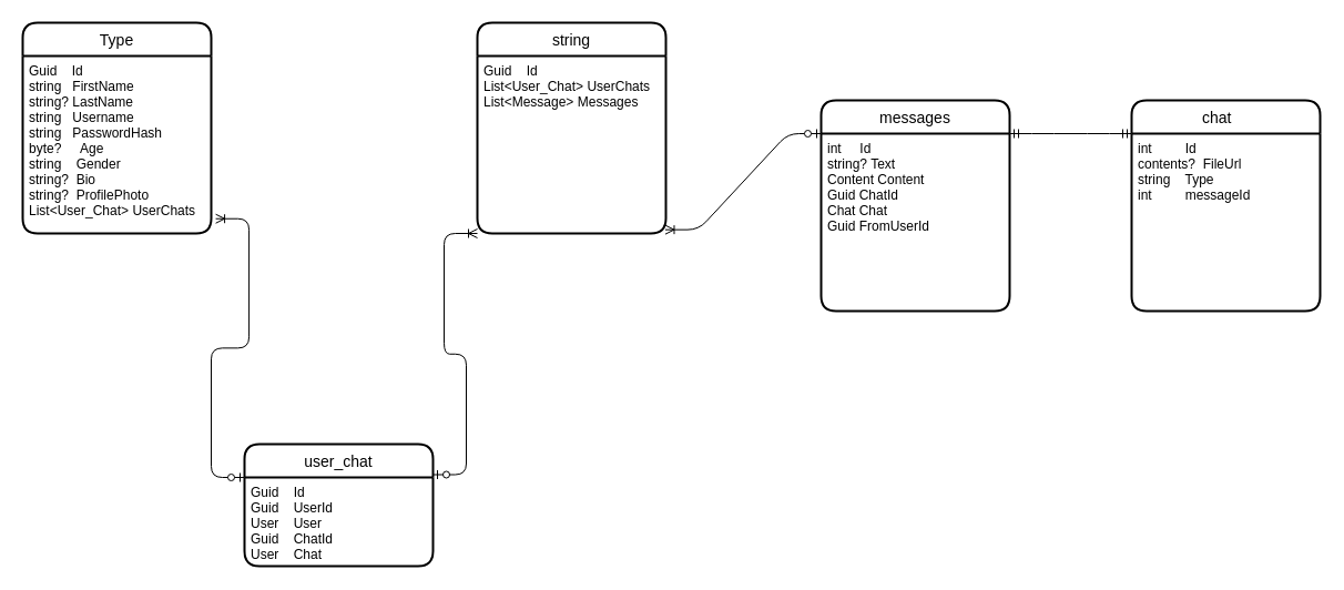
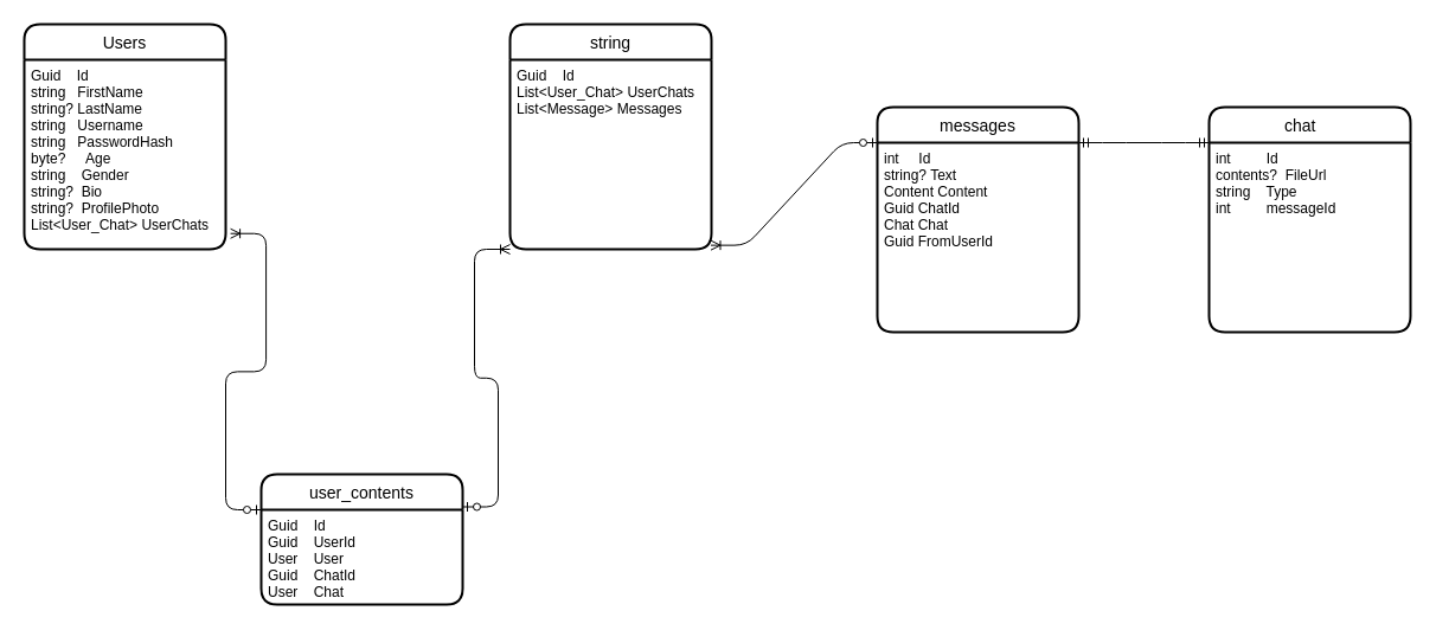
  <mxCell id="0" />
  <mxCell id="1" parent="0" />
- <mxCell id="2" value="Type" style="swimlane;childLayout=stackLayout;horizontal=1;startSize=30;horizontalStack=0;rounded=1;fontSize=14;fontStyle=0;strokeWidth=2;resizeParent=0;resizeLast=1;shadow=0;dashed=0;align=center;" vertex="1" parent="1"><mxGeometry x="20" y="20" width="170" height="190" as="geometry" /></mxCell>
+ <mxCell id="2" value="Users" style="swimlane;childLayout=stackLayout;horizontal=1;startSize=30;horizontalStack=0;rounded=1;fontSize=14;fontStyle=0;strokeWidth=2;resizeParent=0;resizeLast=1;shadow=0;dashed=0;align=center;" vertex="1" parent="1"><mxGeometry x="20" y="20" width="170" height="190" as="geometry" /></mxCell>
  <mxCell id="3" value="Guid    Id&#10;string   FirstName&#10;string? LastName&#10;string   Username&#10;string   PasswordHash&#10;byte?     Age&#10;string    Gender&#10;string?  Bio&#10;string?  ProfilePhoto&#10;List&lt;User_Chat&gt; UserChats" style="align=left;strokeColor=none;fillColor=none;spacingLeft=4;fontSize=12;verticalAlign=top;resizable=0;rotatable=0;part=1;" vertex="1" parent="2"><mxGeometry y="30" width="170" height="160" as="geometry" /></mxCell>
  <mxCell id="4" value="string" style="swimlane;childLayout=stackLayout;horizontal=1;startSize=30;horizontalStack=0;rounded=1;fontSize=14;fontStyle=0;strokeWidth=2;resizeParent=0;resizeLast=1;shadow=0;dashed=0;align=center;" vertex="1" parent="1"><mxGeometry x="430" y="20" width="170" height="190" as="geometry" /></mxCell>
  <mxCell id="5" value="Guid    Id&#10;List&lt;User_Chat&gt; UserChats&#10;List&lt;Message&gt; Messages" style="align=left;strokeColor=none;fillColor=none;spacingLeft=4;fontSize=12;verticalAlign=top;resizable=0;rotatable=0;part=1;" vertex="1" parent="4"><mxGeometry y="30" width="170" height="160" as="geometry" /></mxCell>
- <mxCell id="6" value="user_chat" style="swimlane;childLayout=stackLayout;horizontal=1;startSize=30;horizontalStack=0;rounded=1;fontSize=14;fontStyle=0;strokeWidth=2;resizeParent=0;resizeLast=1;shadow=0;dashed=0;align=center;" vertex="1" parent="1"><mxGeometry x="220" y="400" width="170" height="110" as="geometry" /></mxCell>
+ <mxCell id="6" value="user_contents" style="swimlane;childLayout=stackLayout;horizontal=1;startSize=30;horizontalStack=0;rounded=1;fontSize=14;fontStyle=0;strokeWidth=2;resizeParent=0;resizeLast=1;shadow=0;dashed=0;align=center;" vertex="1" parent="1"><mxGeometry x="220" y="400" width="170" height="110" as="geometry" /></mxCell>
  <mxCell id="7" value="Guid    Id&#10;Guid    UserId&#10;User    User&#10;Guid    ChatId&#10;User    Chat" style="align=left;strokeColor=none;fillColor=none;spacingLeft=4;fontSize=12;verticalAlign=top;resizable=0;rotatable=0;part=1;" vertex="1" parent="6"><mxGeometry y="30" width="170" height="80" as="geometry" /></mxCell>
  <mxCell id="8" value="messages" style="swimlane;childLayout=stackLayout;horizontal=1;startSize=30;horizontalStack=0;rounded=1;fontSize=14;fontStyle=0;strokeWidth=2;resizeParent=0;resizeLast=1;shadow=0;dashed=0;align=center;" vertex="1" parent="1"><mxGeometry x="740" y="90" width="170" height="190" as="geometry" /></mxCell>
  <mxCell id="9" value="int     Id&#10;string? Text&#10;Content Content&#10;Guid ChatId&#10;Chat Chat&#10;Guid FromUserId" style="align=left;strokeColor=none;fillColor=none;spacingLeft=4;fontSize=12;verticalAlign=top;resizable=0;rotatable=0;part=1;" vertex="1" parent="8"><mxGeometry y="30" width="170" height="160" as="geometry" /></mxCell>
  <mxCell id="10" value="chat    " style="swimlane;childLayout=stackLayout;horizontal=1;startSize=30;horizontalStack=0;rounded=1;fontSize=14;fontStyle=0;strokeWidth=2;resizeParent=0;resizeLast=1;shadow=0;dashed=0;align=center;" vertex="1" parent="1"><mxGeometry x="1020" y="90" width="170" height="190" as="geometry" /></mxCell>
  <mxCell id="11" value="int         Id&#10;contents?  FileUrl&#10;string    Type&#10;int         messageId&#10;" style="align=left;strokeColor=none;fillColor=none;spacingLeft=4;fontSize=12;verticalAlign=top;resizable=0;rotatable=0;part=1;" vertex="1" parent="10"><mxGeometry y="30" width="170" height="160" as="geometry" /></mxCell>
  <mxCell id="12" value="" style="edgeStyle=entityRelationEdgeStyle;fontSize=12;html=1;endArrow=ERoneToMany;startArrow=ERzeroToOne;entryX=0.997;entryY=0.979;entryDx=0;entryDy=0;entryPerimeter=0;exitX=0;exitY=0;exitDx=0;exitDy=0;" edge="1" parent="1" source="9" target="5"><mxGeometry width="100" height="100" relative="1" as="geometry"><mxPoint x="630" y="90" as="sourcePoint" /><mxPoint x="730" y="-10" as="targetPoint" /></mxGeometry></mxCell>
  <mxCell id="13" value="" style="edgeStyle=entityRelationEdgeStyle;fontSize=12;html=1;endArrow=ERoneToMany;startArrow=ERzeroToOne;entryX=0;entryY=1;entryDx=0;entryDy=0;exitX=1;exitY=0.25;exitDx=0;exitDy=0;" edge="1" parent="1" source="6" target="5"><mxGeometry width="100" height="100" relative="1" as="geometry"><mxPoint x="410" y="370" as="sourcePoint" /><mxPoint x="510" y="270" as="targetPoint" /></mxGeometry></mxCell>
  <mxCell id="14" value="" style="edgeStyle=entityRelationEdgeStyle;fontSize=12;html=1;endArrow=ERoneToMany;startArrow=ERzeroToOne;entryX=1.024;entryY=0.917;entryDx=0;entryDy=0;entryPerimeter=0;exitX=0;exitY=0;exitDx=0;exitDy=0;" edge="1" parent="1" source="7" target="3"><mxGeometry width="100" height="100" relative="1" as="geometry"><mxPoint x="220" y="390" as="sourcePoint" /><mxPoint x="320" y="290" as="targetPoint" /></mxGeometry></mxCell>
  <mxCell id="15" value="" style="edgeStyle=entityRelationEdgeStyle;fontSize=12;html=1;endArrow=ERmandOne;startArrow=ERmandOne;entryX=0;entryY=0;entryDx=0;entryDy=0;exitX=1;exitY=0;exitDx=0;exitDy=0;" edge="1" parent="1" source="9" target="11"><mxGeometry width="100" height="100" relative="1" as="geometry"><mxPoint x="780" y="440" as="sourcePoint" /><mxPoint x="880" y="340" as="targetPoint" /></mxGeometry></mxCell>
